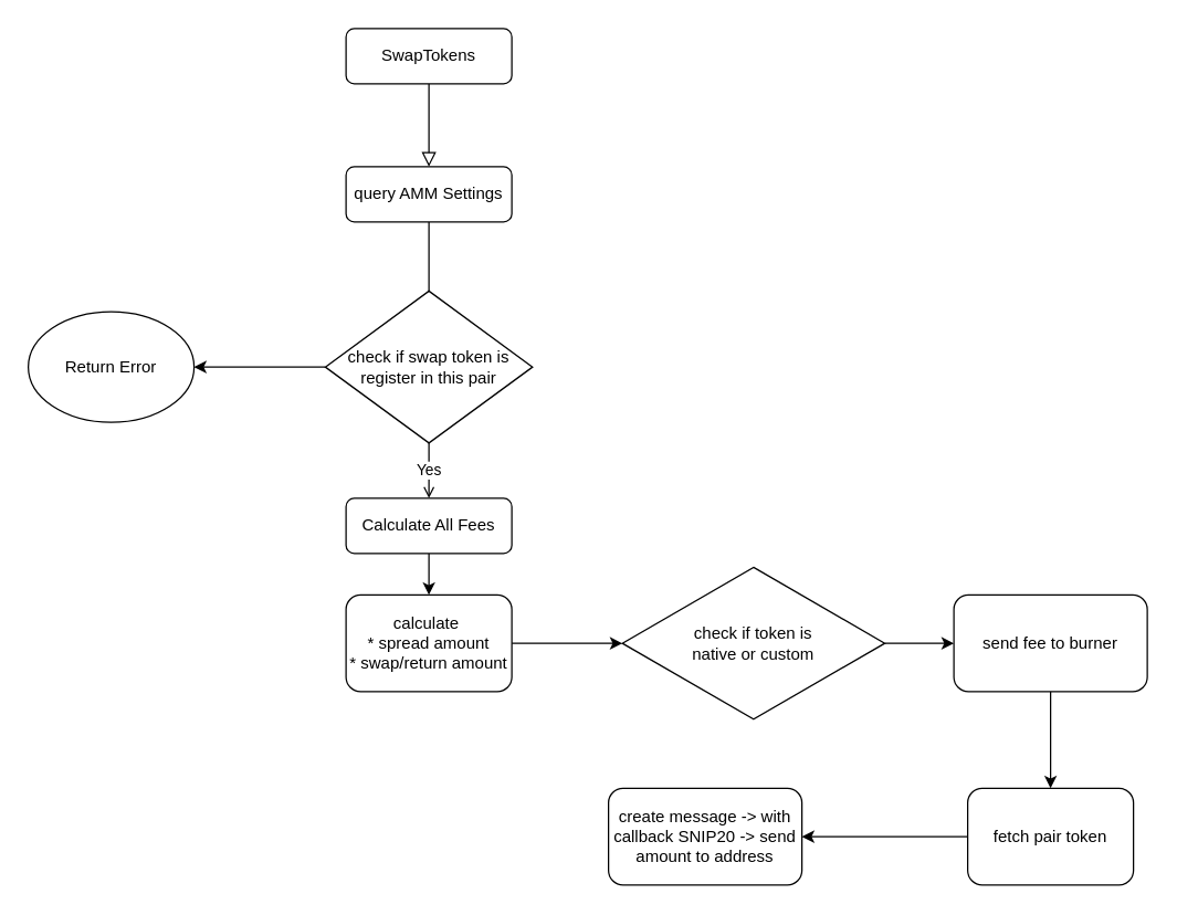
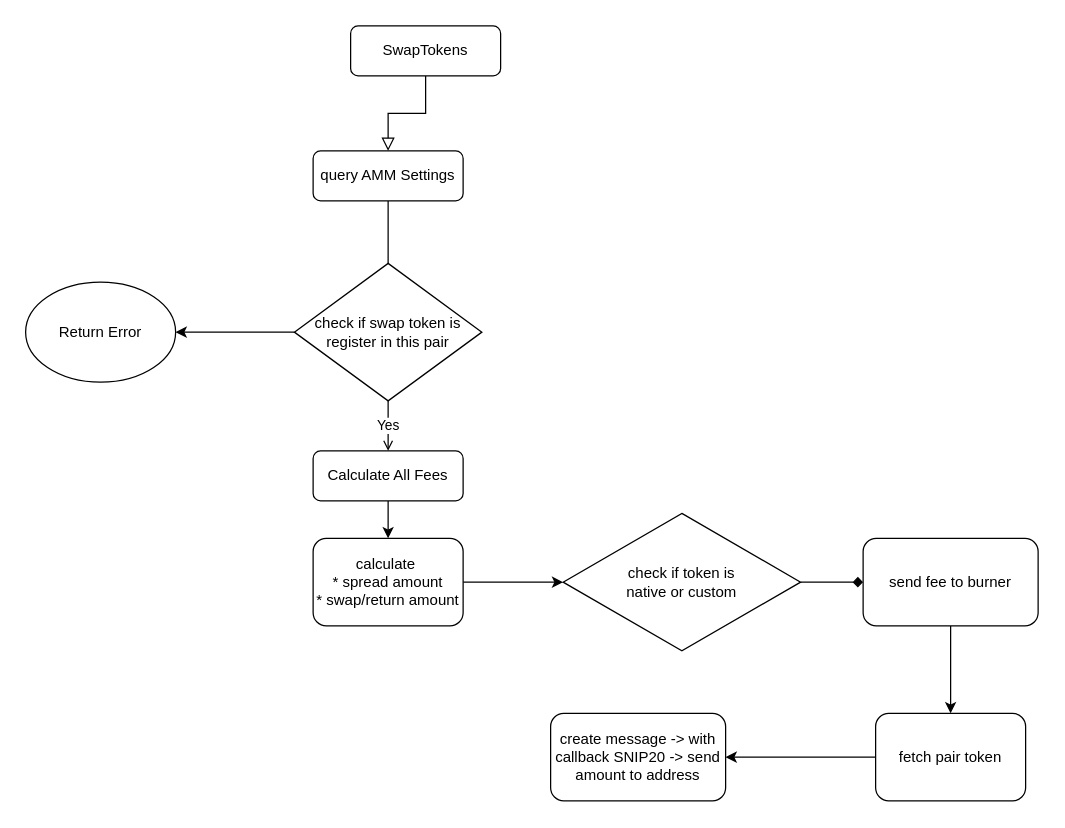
  <mxCell id="0" />
  <mxCell id="1" parent="0" />
  <mxCell id="2" value="" style="rounded=0;html=1;jettySize=auto;orthogonalLoop=1;fontSize=11;endArrow=block;endFill=0;endSize=8;strokeWidth=1;shadow=0;labelBackgroundColor=none;edgeStyle=orthogonalEdgeStyle;entryX=0.5;entryY=0;entryDx=0;entryDy=0;" parent="1" source="3" target="5" edge="1"><mxGeometry relative="1" as="geometry"><mxPoint x="310" y="110" as="targetPoint" /></mxGeometry></mxCell>
- <mxCell id="3" value="SwapTokens" style="rounded=1;whiteSpace=wrap;html=1;fontSize=12;glass=0;strokeWidth=1;shadow=0;" parent="1" vertex="1"><mxGeometry x="250" y="20" width="120" height="40" as="geometry" /></mxCell>
+ <mxCell id="3" value="SwapTokens" style="rounded=1;whiteSpace=wrap;html=1;fontSize=12;glass=0;strokeWidth=1;shadow=0;" parent="1" vertex="1"><mxGeometry x="280" y="20" width="120" height="40" as="geometry" /></mxCell>
  <mxCell id="4" style="edgeStyle=orthogonalEdgeStyle;rounded=0;orthogonalLoop=1;jettySize=auto;html=1;" edge="1" parent="1" source="5"><mxGeometry relative="1" as="geometry"><mxPoint x="310" y="230" as="targetPoint" /></mxGeometry></mxCell>
  <mxCell id="5" value="query AMM Settings" style="rounded=1;whiteSpace=wrap;html=1;fontSize=12;glass=0;strokeWidth=1;shadow=0;" parent="1" vertex="1"><mxGeometry x="250" y="120" width="120" height="40" as="geometry" /></mxCell>
  <mxCell id="6" style="edgeStyle=none;rounded=0;orthogonalLoop=1;jettySize=auto;html=1;" edge="1" parent="1" source="7" target="15"><mxGeometry relative="1" as="geometry"><mxPoint x="310" y="560" as="targetPoint" /></mxGeometry></mxCell>
  <mxCell id="7" value="calculate&amp;nbsp;&lt;br&gt;* spread amount&lt;br&gt;* swap/return amount" style="rounded=1;whiteSpace=wrap;html=1;fontSize=12;glass=0;strokeWidth=1;shadow=0;" parent="1" vertex="1"><mxGeometry x="250" y="430" width="120" height="70" as="geometry" /></mxCell>
  <mxCell id="8" style="edgeStyle=orthogonalEdgeStyle;rounded=0;orthogonalLoop=1;jettySize=auto;html=1;entryX=0.5;entryY=0;entryDx=0;entryDy=0;" edge="1" parent="1" source="9" target="7"><mxGeometry relative="1" as="geometry" /></mxCell>
  <mxCell id="9" value="Calculate All Fees" style="rounded=1;whiteSpace=wrap;html=1;fontSize=12;glass=0;strokeWidth=1;shadow=0;" vertex="1" parent="1"><mxGeometry x="250" y="360" width="120" height="40" as="geometry" /></mxCell>
  <mxCell id="10" value="Yes" style="edgeStyle=orthogonalEdgeStyle;rounded=0;orthogonalLoop=1;jettySize=auto;html=1;endArrow=open;" edge="1" parent="1" source="12" target="9"><mxGeometry relative="1" as="geometry" /></mxCell>
  <mxCell id="11" style="rounded=0;orthogonalLoop=1;jettySize=auto;html=1;" edge="1" parent="1" source="12" target="13"><mxGeometry relative="1" as="geometry"><mxPoint x="160" y="250" as="targetPoint" /></mxGeometry></mxCell>
  <mxCell id="12" value="check if swap token is register in this pair" style="rhombus;whiteSpace=wrap;html=1;" vertex="1" parent="1"><mxGeometry x="235" y="210" width="150" height="110" as="geometry" /></mxCell>
  <mxCell id="13" value="Return Error" style="ellipse;whiteSpace=wrap;html=1;" vertex="1" parent="1"><mxGeometry x="20" y="225" width="120" height="80" as="geometry" /></mxCell>
- <mxCell id="14" style="edgeStyle=none;rounded=0;orthogonalLoop=1;jettySize=auto;html=1;" edge="1" parent="1" source="15" target="17"><mxGeometry relative="1" as="geometry" /></mxCell>
+ <mxCell id="14" style="edgeStyle=none;rounded=0;orthogonalLoop=1;jettySize=auto;html=1;endArrow=diamond;" edge="1" parent="1" source="15" target="17"><mxGeometry relative="1" as="geometry" /></mxCell>
  <mxCell id="15" value="check if token is &lt;br&gt;native or custom" style="rhombus;whiteSpace=wrap;html=1;" vertex="1" parent="1"><mxGeometry x="450" y="410" width="190" height="110" as="geometry" /></mxCell>
  <mxCell id="16" style="edgeStyle=none;rounded=0;orthogonalLoop=1;jettySize=auto;html=1;entryX=0.5;entryY=0;entryDx=0;entryDy=0;" edge="1" parent="1" source="17" target="19"><mxGeometry relative="1" as="geometry"><mxPoint x="750" y="570" as="targetPoint" /></mxGeometry></mxCell>
  <mxCell id="17" value="send fee to burner" style="rounded=1;whiteSpace=wrap;html=1;fontSize=12;glass=0;strokeWidth=1;shadow=0;" vertex="1" parent="1"><mxGeometry x="690" y="430" width="140" height="70" as="geometry" /></mxCell>
  <mxCell id="18" style="edgeStyle=none;rounded=0;orthogonalLoop=1;jettySize=auto;html=1;" edge="1" parent="1" source="19"><mxGeometry relative="1" as="geometry"><mxPoint x="580" y="605" as="targetPoint" /></mxGeometry></mxCell>
  <mxCell id="19" value="fetch pair token" style="rounded=1;whiteSpace=wrap;html=1;fontSize=12;glass=0;strokeWidth=1;shadow=0;" vertex="1" parent="1"><mxGeometry x="700" y="570" width="120" height="70" as="geometry" /></mxCell>
  <mxCell id="20" value="create message -&amp;gt; with callback SNIP20 -&amp;gt; send amount to address" style="rounded=1;whiteSpace=wrap;html=1;fontSize=12;glass=0;strokeWidth=1;shadow=0;" vertex="1" parent="1"><mxGeometry x="440" y="570" width="140" height="70" as="geometry" /></mxCell>
